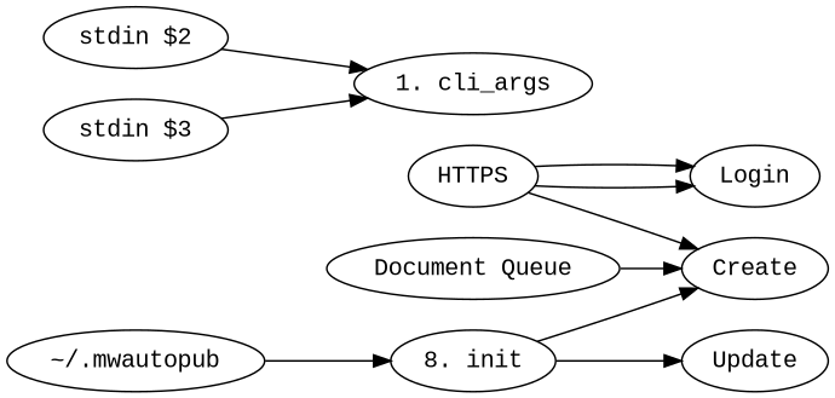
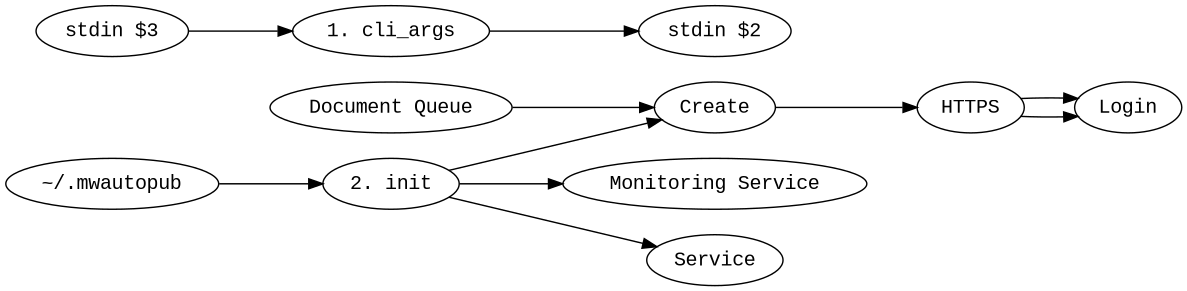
  digraph {
    fontname="Liberation Mono"
    rankdir=LR
    node [fontname="Liberation Mono"]
    edge [fontname="Liberation Mono"]
-   "2. init" [label="8. init"]
+   "2. init"
+   "Monitoring Service"
    Create
-   Update
+   Update [label=Service]
    HTTPS
    "Document Queue"
    Login
    "~/.mwautopub"
    "stdin $2"
    "1. cli_args"
    "stdin $3"
+   "2. init" -> "Monitoring Service"
    "2. init" -> Create
    "2. init" -> Update
-   HTTPS -> Create
+   Create -> HTTPS
    HTTPS -> Login
    HTTPS -> Login
    "Document Queue" -> Create
    "~/.mwautopub" -> "2. init"
-   "stdin $2" -> "1. cli_args"
+   "1. cli_args" -> "stdin $2"
    "stdin $3" -> "1. cli_args"
  }
